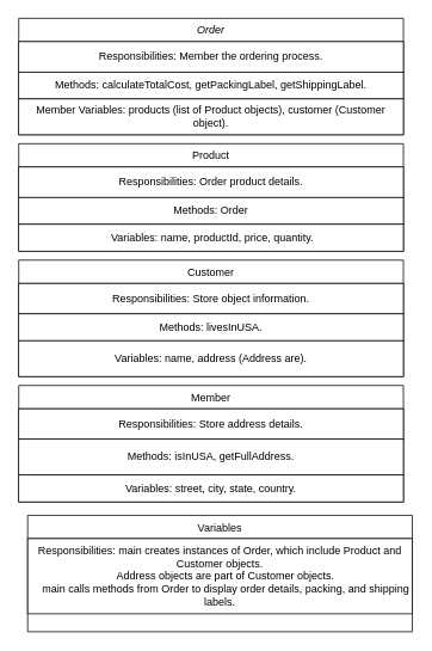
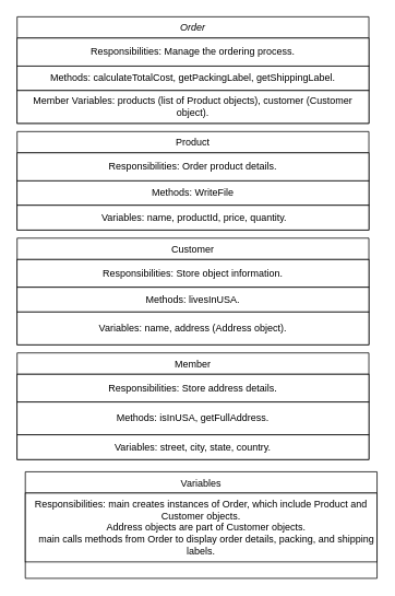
  <mxCell id="0" />
  <mxCell id="1" parent="0" />
  <mxCell id="2" value="Order" style="swimlane;fontStyle=2;align=center;verticalAlign=top;childLayout=stackLayout;horizontal=1;startSize=26;horizontalStack=0;resizeParent=1;resizeLast=0;collapsible=1;marginBottom=0;rounded=0;shadow=0;strokeWidth=1;" parent="1" vertex="1"><mxGeometry x="20" y="20" width="430" height="130" as="geometry"><mxRectangle x="230" y="140" width="160" height="26" as="alternateBounds" /></mxGeometry></mxCell>
- <mxCell id="3" value="Responsibilities: Member the ordering process." style="whiteSpace=wrap;html=1;" parent="2" vertex="1"><mxGeometry y="26" width="430" height="34" as="geometry" /></mxCell>
+ <mxCell id="3" value="Responsibilities: Manage the ordering process." style="whiteSpace=wrap;html=1;" parent="2" vertex="1"><mxGeometry y="26" width="430" height="34" as="geometry" /></mxCell>
  <mxCell id="4" value="Methods: calculateTotalCost, getPackingLabel, getShippingLabel." style="whiteSpace=wrap;html=1;" parent="2" vertex="1"><mxGeometry y="60" width="430" height="30" as="geometry" /></mxCell>
  <mxCell id="5" value="Member Variables: products (list of Product objects), customer (Customer object)." style="whiteSpace=wrap;html=1;" parent="2" vertex="1"><mxGeometry y="90" width="430" height="40" as="geometry" /></mxCell>
  <mxCell id="6" value="Product" style="swimlane;fontStyle=0;align=center;verticalAlign=top;childLayout=stackLayout;horizontal=1;startSize=26;horizontalStack=0;resizeParent=1;resizeLast=0;collapsible=1;marginBottom=0;rounded=0;shadow=0;strokeWidth=1;" parent="1" vertex="1"><mxGeometry x="20" y="160" width="430" height="120" as="geometry"><mxRectangle x="130" y="380" width="160" height="26" as="alternateBounds" /></mxGeometry></mxCell>
  <mxCell id="7" value="Responsibilities: Order product details." style="whiteSpace=wrap;html=1;" parent="6" vertex="1"><mxGeometry y="26" width="430" height="34" as="geometry" /></mxCell>
- <mxCell id="8" value="Methods: Order" style="whiteSpace=wrap;html=1;" parent="6" vertex="1"><mxGeometry y="60" width="430" height="30" as="geometry" /></mxCell>
+ <mxCell id="8" value="Methods: WriteFile" style="whiteSpace=wrap;html=1;" parent="6" vertex="1"><mxGeometry y="60" width="430" height="30" as="geometry" /></mxCell>
  <mxCell id="9" value="&amp;nbsp;Variables: name, productId, price, quantity." style="whiteSpace=wrap;html=1;" parent="6" vertex="1"><mxGeometry y="90" width="430" height="30" as="geometry" /></mxCell>
  <mxCell id="10" value="Customer" style="swimlane;fontStyle=0;align=center;verticalAlign=top;childLayout=stackLayout;horizontal=1;startSize=26;horizontalStack=0;resizeParent=1;resizeLast=0;collapsible=1;marginBottom=0;rounded=0;shadow=0;strokeWidth=1;" parent="1" vertex="1"><mxGeometry x="20" y="290" width="430" height="130" as="geometry"><mxRectangle x="340" y="380" width="170" height="26" as="alternateBounds" /></mxGeometry></mxCell>
  <mxCell id="11" value="Responsibilities: Store object information." style="whiteSpace=wrap;html=1;" parent="10" vertex="1"><mxGeometry y="26" width="430" height="34" as="geometry" /></mxCell>
  <mxCell id="12" value="Methods: livesInUSA." style="whiteSpace=wrap;html=1;" parent="10" vertex="1"><mxGeometry y="60" width="430" height="30" as="geometry" /></mxCell>
- <mxCell id="13" value="Variables: name, address (Address are)." style="whiteSpace=wrap;html=1;" parent="10" vertex="1"><mxGeometry y="90" width="430" height="40" as="geometry" /></mxCell>
+ <mxCell id="13" value="Variables: name, address (Address object)." style="whiteSpace=wrap;html=1;" parent="10" vertex="1"><mxGeometry y="90" width="430" height="40" as="geometry" /></mxCell>
  <mxCell id="14" value="Member" style="swimlane;fontStyle=0;align=center;verticalAlign=top;childLayout=stackLayout;horizontal=1;startSize=26;horizontalStack=0;resizeParent=1;resizeLast=0;collapsible=1;marginBottom=0;rounded=0;shadow=0;strokeWidth=1;" parent="1" vertex="1"><mxGeometry x="20" y="430" width="430" height="130" as="geometry"><mxRectangle x="550" y="140" width="160" height="26" as="alternateBounds" /></mxGeometry></mxCell>
  <mxCell id="15" value="Responsibilities: Store address details." style="whiteSpace=wrap;html=1;" parent="14" vertex="1"><mxGeometry y="26" width="430" height="34" as="geometry" /></mxCell>
  <mxCell id="16" value="Methods: isInUSA, getFullAddress." style="whiteSpace=wrap;html=1;" parent="14" vertex="1"><mxGeometry y="60" width="430" height="40" as="geometry" /></mxCell>
  <mxCell id="17" value="Variables: street, city, state, country." style="whiteSpace=wrap;html=1;" parent="14" vertex="1"><mxGeometry y="100" width="430" height="30" as="geometry" /></mxCell>
  <mxCell id="18" value="Variables" style="swimlane;fontStyle=0;align=center;verticalAlign=top;childLayout=stackLayout;horizontal=1;startSize=26;horizontalStack=0;resizeParent=1;resizeLast=0;collapsible=1;marginBottom=0;rounded=0;shadow=0;strokeWidth=1;" parent="1" vertex="1"><mxGeometry x="30" y="575" width="430" height="130" as="geometry"><mxRectangle x="550" y="140" width="160" height="26" as="alternateBounds" /></mxGeometry></mxCell>
  <mxCell id="19" value="Responsibilities:&amp;nbsp;main creates instances of Order, which include Product and Customer objects.&lt;div&gt;&amp;nbsp; &amp;nbsp; Address objects are part of Customer objects.&lt;/div&gt;&lt;div&gt;&amp;nbsp; &amp;nbsp; main calls methods from Order to display order details, packing, and shipping labels.&lt;/div&gt;" style="whiteSpace=wrap;html=1;" parent="18" vertex="1"><mxGeometry y="26" width="430" height="84" as="geometry" /></mxCell>
